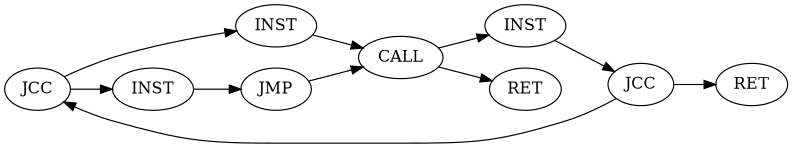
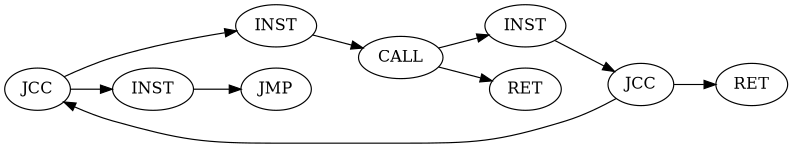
  digraph {
    rankdir=LR
    n1 [label=JCC options=root]
    n2 [label=INST]
    n3 [label=INST]
    n4 [label=CALL]
    n5 [label=INST]
    n6 [label=RET]
    n7 [label=JCC]
    n8 [label=RET]
    n9 [label=JMP]
    n1 -> n2
    n1 -> n3
    n2 -> n4
    n3 -> n9
    n4 -> n5
    n4 -> n6
    n5 -> n7
    n7 -> n1
    n7 -> n8
-   n9 -> n4
  }
